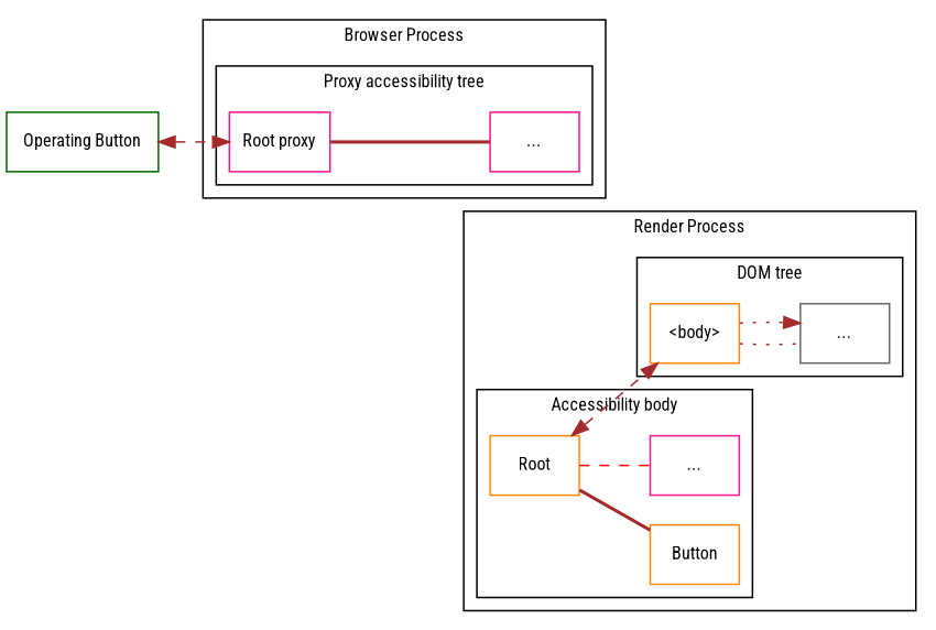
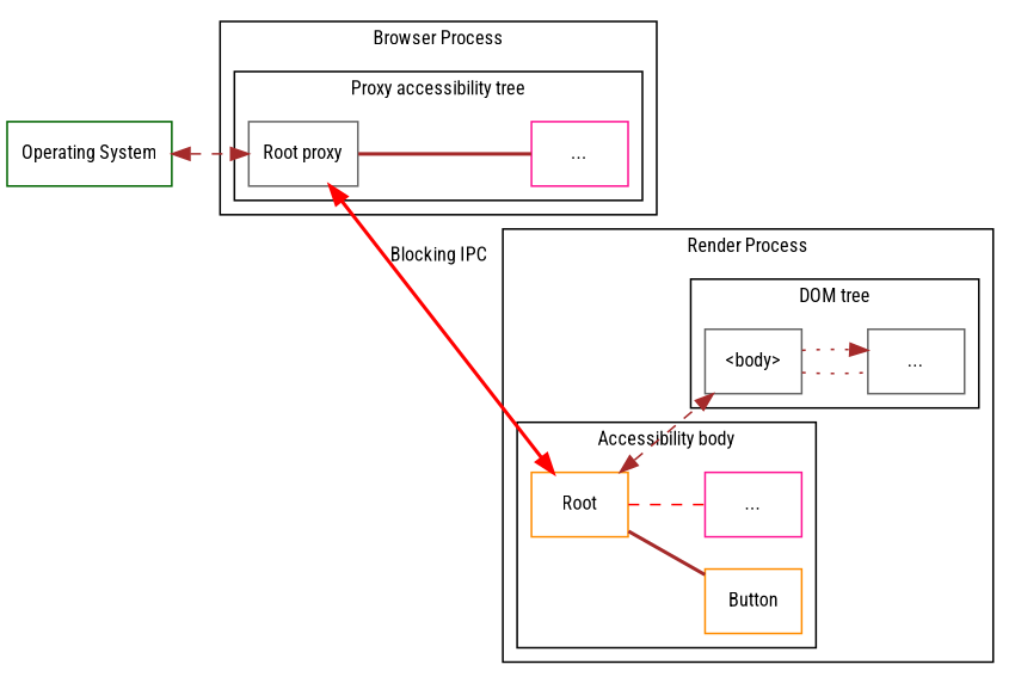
  digraph {
    fontname="Roboto Condensed"
    fontsize=11
    rankdir=LR
    node [color=darkorange fontname="Roboto Condensed" fontsize=11 shape=box]
    edge [color=brown dir=none fontname="Roboto Condensed" fontsize=11 style=bold]
-   n1 [color=deeppink label="Root proxy"]
+   n1 [color=gray40 label="Root proxy"]
    n2 [color=deeppink label="..."]
    n3 [label=Root]
    n4 [label=Button]
    n5 [color=deeppink label="..."]
-   n6 [label="<body>"]
+   n6 [color=gray40 label="<body>"]
    n7 [color=gray40 label="..."]
-   n8 [color=darkgreen label="Operating Button"]
+   n8 [color=darkgreen label="Operating System"]
    subgraph cluster_1 {
      label="Browser Process"
      subgraph cluster_2 {
        label="Proxy accessibility tree"
        n1
        n2
      }
    }
    subgraph cluster_3 {
      label="Render Process"
      subgraph cluster_4 {
        label="Accessibility body"
        n3
        n4
        n5
      }
      subgraph cluster_5 {
        label="DOM tree"
        n6
        n7
      }
    }
    n1 -> n2
+   n1 -> n3 [color=red dir=both label="Blocking IPC"]
    n3 -> n4
    n3 -> n5 [color=red style=dashed]
    n3 -> n6 [dir=both style=dashed]
    n6 -> n7 [style=dotted]
    n6 -> n7 [style=dotted dir=""]
    n8 -> n1 [dir=both style=dashed]
  }
